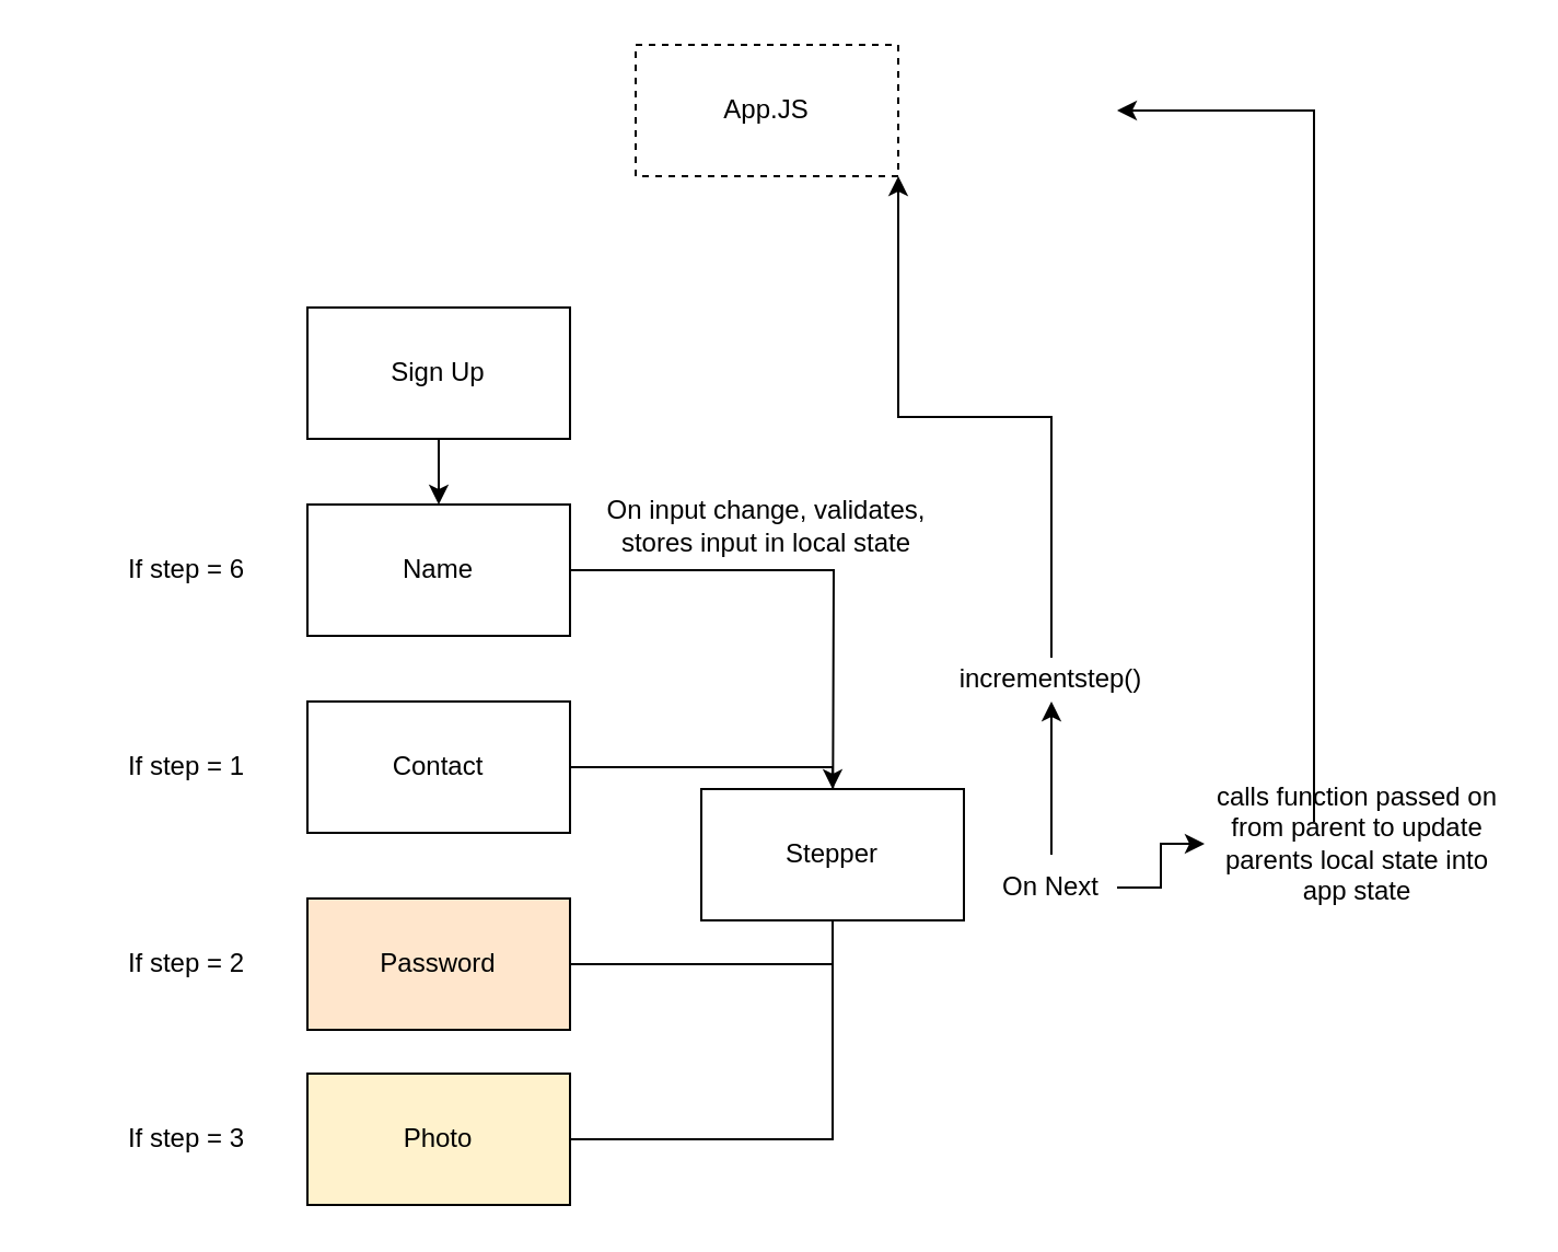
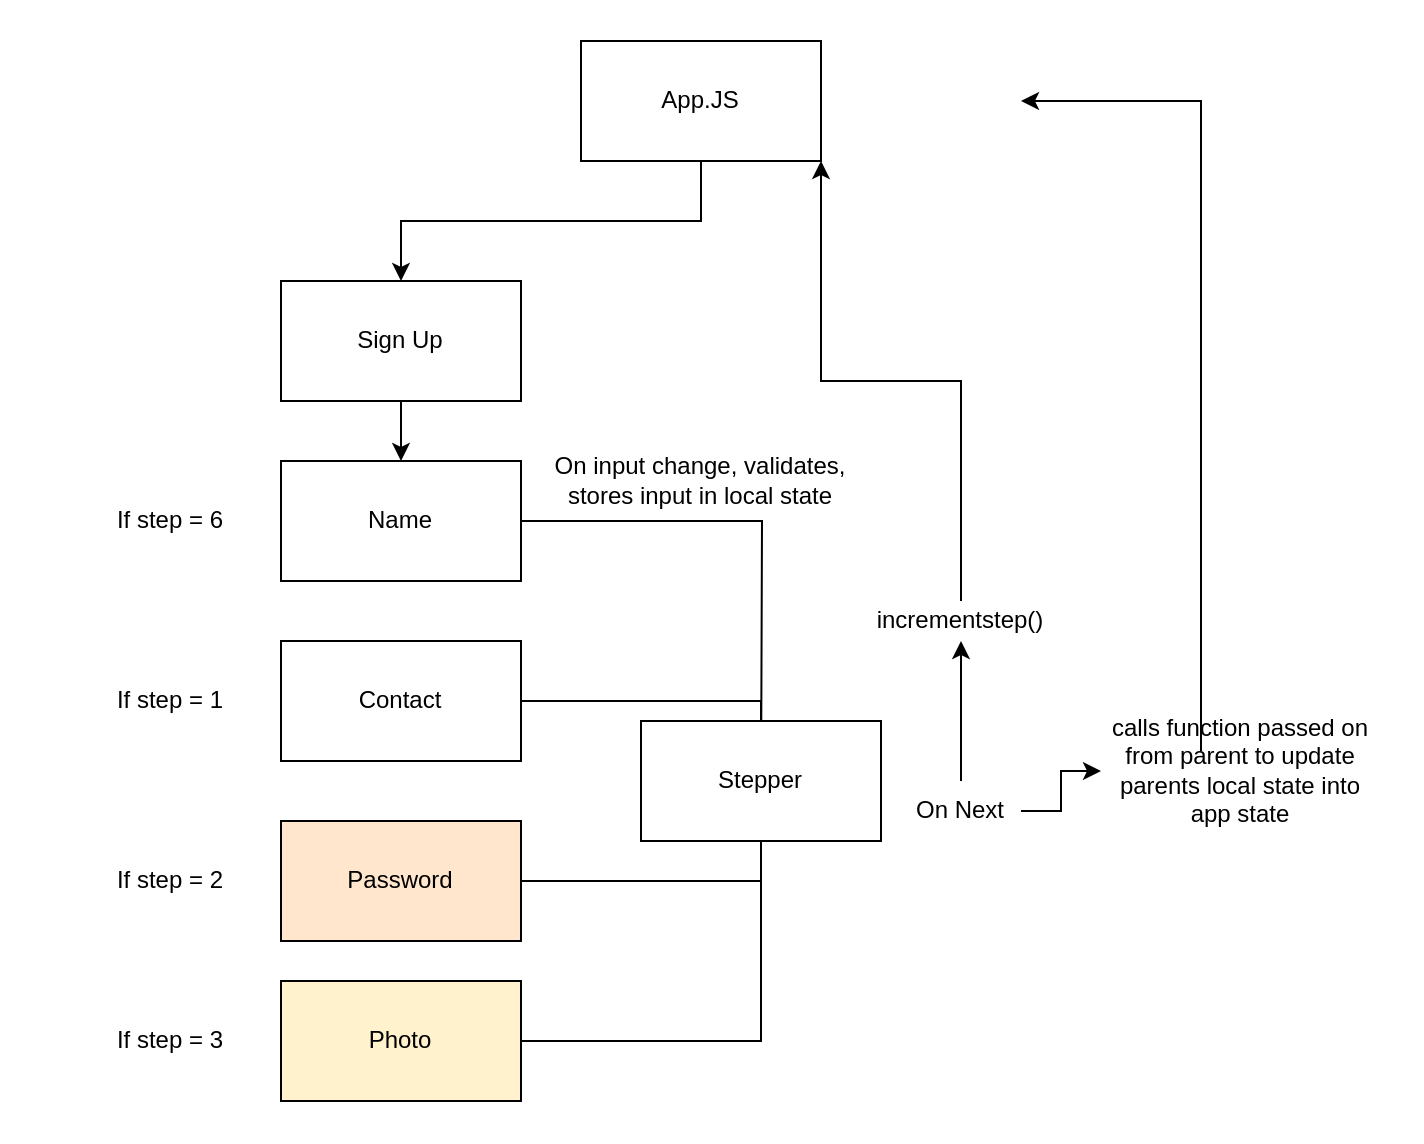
  <mxCell id="0" />
  <mxCell id="1" parent="0" />
- <mxCell id="3" value="App.JS" style="rounded=0;whiteSpace=wrap;html=1;dashed=1;" vertex="1" parent="1"><mxGeometry x="290" y="20" width="120" height="60" as="geometry" /></mxCell>
+ <mxCell id="2" style="edgeStyle=orthogonalEdgeStyle;rounded=0;orthogonalLoop=1;jettySize=auto;html=1;exitX=0.5;exitY=1;exitDx=0;exitDy=0;entryX=0.5;entryY=0;entryDx=0;entryDy=0;" edge="1" parent="1" source="3" target="5"><mxGeometry relative="1" as="geometry" /></mxCell>
+ <mxCell id="3" value="App.JS" style="rounded=0;whiteSpace=wrap;html=1;" vertex="1" parent="1"><mxGeometry x="290" y="20" width="120" height="60" as="geometry" /></mxCell>
  <mxCell id="4" style="edgeStyle=orthogonalEdgeStyle;rounded=0;orthogonalLoop=1;jettySize=auto;html=1;exitX=0.5;exitY=1;exitDx=0;exitDy=0;" edge="1" parent="1" source="5" target="7"><mxGeometry relative="1" as="geometry" /></mxCell>
  <mxCell id="5" value="Sign Up" style="rounded=0;whiteSpace=wrap;html=1;" vertex="1" parent="1"><mxGeometry x="140" y="140" width="120" height="60" as="geometry" /></mxCell>
  <mxCell id="6" style="edgeStyle=orthogonalEdgeStyle;rounded=0;orthogonalLoop=1;jettySize=auto;html=1;exitX=1;exitY=0.5;exitDx=0;exitDy=0;" edge="1" parent="1" source="7"><mxGeometry relative="1" as="geometry"><mxPoint x="380" y="400" as="targetPoint" /></mxGeometry></mxCell>
  <mxCell id="7" value="Name" style="rounded=0;whiteSpace=wrap;html=1;" vertex="1" parent="1"><mxGeometry x="140" y="230" width="120" height="60" as="geometry" /></mxCell>
- <mxCell id="8" style="edgeStyle=orthogonalEdgeStyle;rounded=0;orthogonalLoop=1;jettySize=auto;html=1;exitX=1;exitY=0.5;exitDx=0;exitDy=0;" edge="1" parent="1" source="9" target="14"><mxGeometry relative="1" as="geometry"><Array as="points"><mxPoint x="380" y="350" /></Array></mxGeometry></mxCell>
+ <mxCell id="8" style="edgeStyle=orthogonalEdgeStyle;rounded=0;orthogonalLoop=1;jettySize=auto;html=1;exitX=1;exitY=0.5;exitDx=0;exitDy=0;endArrow=none;" edge="1" parent="1" source="9" target="14"><mxGeometry relative="1" as="geometry"><Array as="points"><mxPoint x="380" y="350" /></Array></mxGeometry></mxCell>
  <mxCell id="9" value="Contact" style="rounded=0;whiteSpace=wrap;html=1;" vertex="1" parent="1"><mxGeometry x="140" y="320" width="120" height="60" as="geometry" /></mxCell>
  <mxCell id="10" style="edgeStyle=orthogonalEdgeStyle;rounded=0;orthogonalLoop=1;jettySize=auto;html=1;exitX=1;exitY=0.5;exitDx=0;exitDy=0;" edge="1" parent="1" source="11"><mxGeometry relative="1" as="geometry"><mxPoint x="320" y="400" as="targetPoint" /><Array as="points"><mxPoint x="380" y="440" /><mxPoint x="380" y="400" /></Array></mxGeometry></mxCell>
  <mxCell id="11" value="Password" style="rounded=0;whiteSpace=wrap;html=1;fillColor=#ffe6cc;" vertex="1" parent="1"><mxGeometry x="140" y="410" width="120" height="60" as="geometry" /></mxCell>
  <mxCell id="12" style="edgeStyle=orthogonalEdgeStyle;rounded=0;orthogonalLoop=1;jettySize=auto;html=1;exitX=1;exitY=0.5;exitDx=0;exitDy=0;" edge="1" parent="1" source="13"><mxGeometry relative="1" as="geometry"><mxPoint x="320" y="400" as="targetPoint" /><Array as="points"><mxPoint x="380" y="520" /><mxPoint x="380" y="400" /></Array></mxGeometry></mxCell>
  <mxCell id="13" value="Photo" style="rounded=0;whiteSpace=wrap;html=1;fillColor=#fff2cc;" vertex="1" parent="1"><mxGeometry x="140" y="490" width="120" height="60" as="geometry" /></mxCell>
  <mxCell id="14" value="Stepper" style="rounded=0;whiteSpace=wrap;html=1;" vertex="1" parent="1"><mxGeometry x="320" y="360" width="120" height="60" as="geometry" /></mxCell>
  <mxCell id="15" value="If step = 6" style="text;html=1;strokeColor=none;fillColor=none;align=center;verticalAlign=middle;whiteSpace=wrap;rounded=0;" vertex="1" parent="1"><mxGeometry y="250" width="130" height="20" as="geometry" x="20" /></mxCell>
  <mxCell id="16" value="If step = 1" style="text;html=1;strokeColor=none;fillColor=none;align=center;verticalAlign=middle;whiteSpace=wrap;rounded=0;" vertex="1" parent="1"><mxGeometry y="340" width="130" height="20" as="geometry" x="20" /></mxCell>
  <mxCell id="17" value="If step = 2" style="text;html=1;strokeColor=none;fillColor=none;align=center;verticalAlign=middle;whiteSpace=wrap;rounded=0;" vertex="1" parent="1"><mxGeometry y="430" width="130" height="20" as="geometry" x="20" /></mxCell>
  <mxCell id="18" value="If step = 3" style="text;html=1;strokeColor=none;fillColor=none;align=center;verticalAlign=middle;whiteSpace=wrap;rounded=0;" vertex="1" parent="1"><mxGeometry y="510" width="130" height="20" as="geometry" x="20" /></mxCell>
  <mxCell id="19" value="On input change, validates, stores input in local state" style="text;html=1;strokeColor=none;fillColor=none;align=center;verticalAlign=middle;whiteSpace=wrap;rounded=0;" vertex="1" parent="1"><mxGeometry x="265" y="230" width="170" height="20" as="geometry" /></mxCell>
  <mxCell id="20" style="edgeStyle=orthogonalEdgeStyle;rounded=0;orthogonalLoop=1;jettySize=auto;html=1;exitX=0.5;exitY=0;exitDx=0;exitDy=0;entryX=0.5;entryY=1;entryDx=0;entryDy=0;" edge="1" parent="1" source="22" target="24"><mxGeometry relative="1" as="geometry" /></mxCell>
  <mxCell id="21" style="edgeStyle=orthogonalEdgeStyle;rounded=0;orthogonalLoop=1;jettySize=auto;html=1;exitX=1;exitY=0.5;exitDx=0;exitDy=0;" edge="1" parent="1" source="22" target="26"><mxGeometry relative="1" as="geometry" /></mxCell>
  <mxCell id="22" value="On Next" style="text;html=1;strokeColor=none;fillColor=none;align=center;verticalAlign=middle;whiteSpace=wrap;rounded=0;" vertex="1" parent="1"><mxGeometry x="450" y="390" width="60" height="30" as="geometry" /></mxCell>
  <mxCell id="23" style="edgeStyle=orthogonalEdgeStyle;rounded=0;orthogonalLoop=1;jettySize=auto;html=1;exitX=0.5;exitY=0;exitDx=0;exitDy=0;entryX=1;entryY=1;entryDx=0;entryDy=0;" edge="1" parent="1" source="24" target="3"><mxGeometry relative="1" as="geometry" /></mxCell>
  <mxCell id="24" value="incrementstep()" style="text;html=1;strokeColor=none;fillColor=none;align=center;verticalAlign=middle;whiteSpace=wrap;rounded=0;" vertex="1" parent="1"><mxGeometry x="460" y="300" width="40" height="20" as="geometry" /></mxCell>
  <mxCell id="25" style="edgeStyle=orthogonalEdgeStyle;rounded=0;orthogonalLoop=1;jettySize=auto;html=1;" edge="1" parent="1" source="26"><mxGeometry relative="1" as="geometry"><mxPoint x="510" y="50" as="targetPoint" /><Array as="points"><mxPoint x="600" y="50" /></Array></mxGeometry></mxCell>
  <mxCell id="26" value="calls function passed on from parent to update parents local state into app state" style="text;html=1;strokeColor=none;fillColor=none;align=center;verticalAlign=middle;whiteSpace=wrap;rounded=0;" vertex="1" parent="1"><mxGeometry x="550" y="375" width="140" height="20" as="geometry" /></mxCell>
